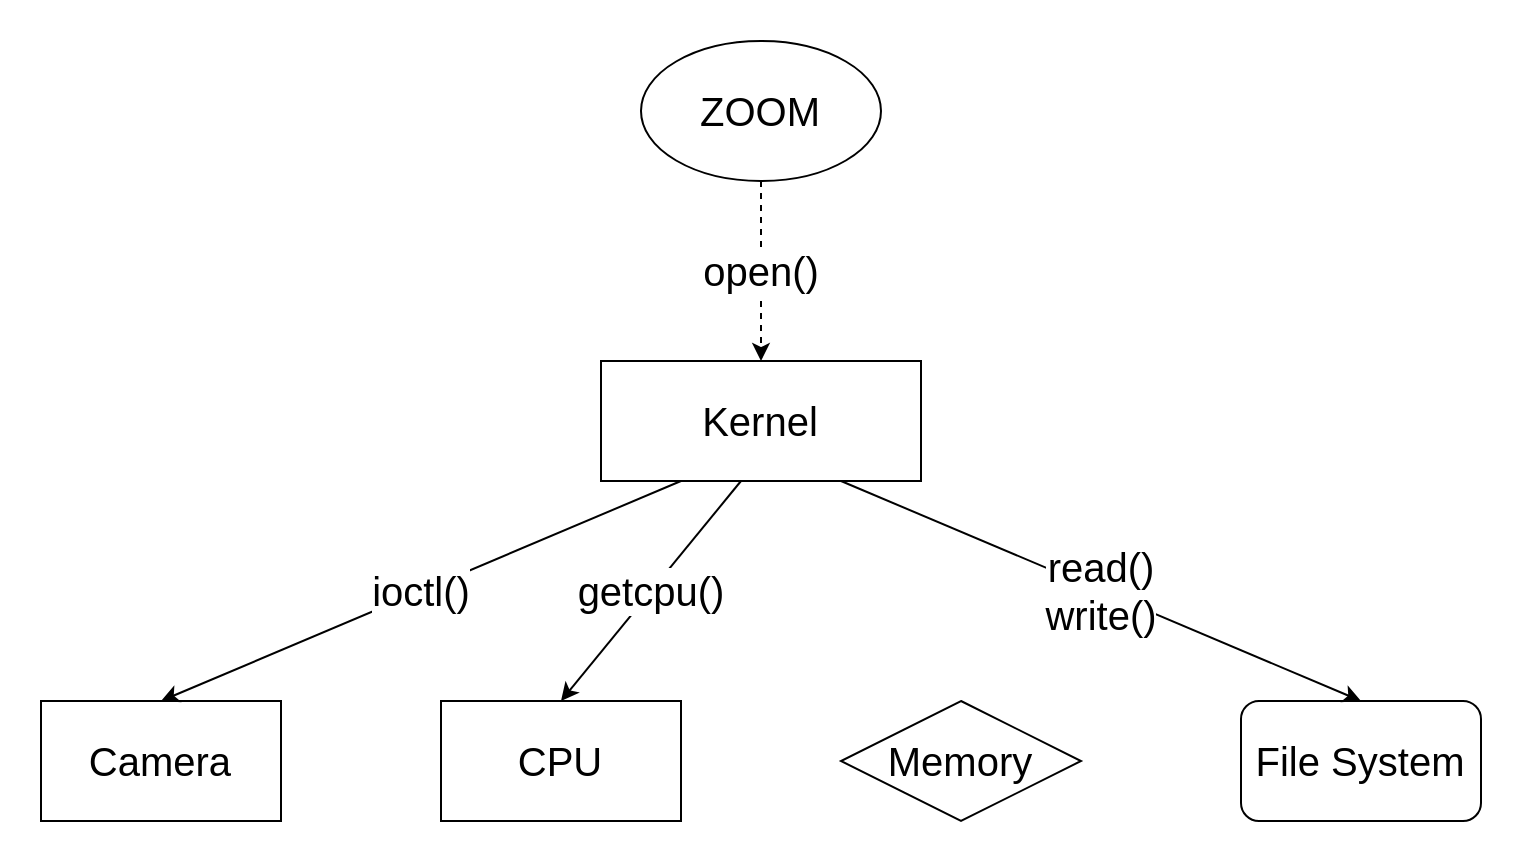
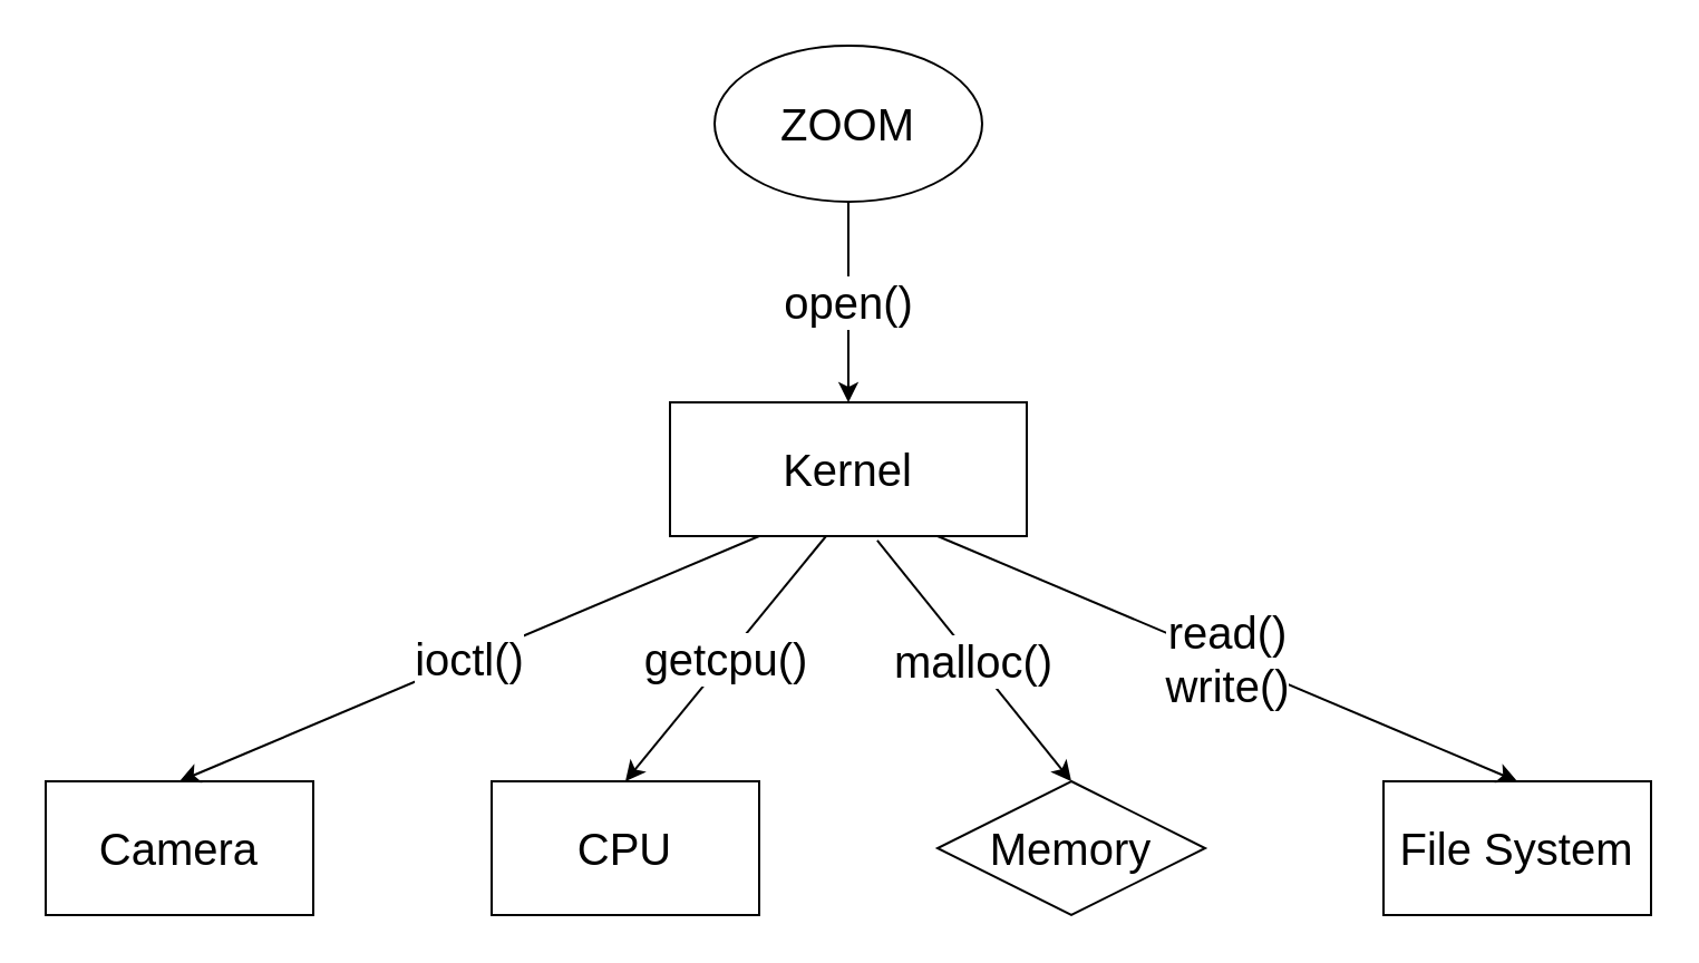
  <mxCell id="0" />
  <mxCell id="1" parent="0" />
  <mxCell id="2" value="&lt;font style=&quot;font-size: 20px&quot;&gt;ZOOM&lt;/font&gt;" style="ellipse;whiteSpace=wrap;html=1;" parent="1" vertex="1"><mxGeometry x="320" y="20" width="120" height="70" as="geometry" /></mxCell>
  <mxCell id="3" value="Kernel" style="rounded=0;whiteSpace=wrap;html=1;fontSize=20;" parent="1" vertex="1"><mxGeometry x="300" y="180" width="160" height="60" as="geometry" /></mxCell>
  <mxCell id="4" value="Camera" style="rounded=0;whiteSpace=wrap;html=1;fontSize=20;" parent="1" vertex="1"><mxGeometry x="20" y="350" width="120" height="60" as="geometry" /></mxCell>
  <mxCell id="5" value="CPU" style="rounded=0;whiteSpace=wrap;html=1;fontSize=20;" parent="1" vertex="1"><mxGeometry x="220" y="350" width="120" height="60" as="geometry" /></mxCell>
  <mxCell id="6" value="Memory" style="rhombus;whiteSpace=wrap;html=1;fontSize=20;" parent="1" vertex="1"><mxGeometry x="420" y="350" width="120" height="60" as="geometry" /></mxCell>
- <mxCell id="7" value="File System" style="whiteSpace=wrap;html=1;fontSize=20;rounded=1;" parent="1" vertex="1"><mxGeometry x="620" y="350" width="120" height="60" as="geometry" /></mxCell>
- <mxCell id="8" value="open()" style="endArrow=classic;html=1;rounded=0;fontSize=20;exitX=0.5;exitY=1;exitDx=0;exitDy=0;entryX=0.5;entryY=0;entryDx=0;entryDy=0;dashed=1;" parent="1" source="2" target="3" edge="1"><mxGeometry width="50" height="50" relative="1" as="geometry"><mxPoint x="360" y="300" as="sourcePoint" /><mxPoint x="410" y="250" as="targetPoint" /></mxGeometry></mxCell>
+ <mxCell id="7" value="File System" style="rounded=0;whiteSpace=wrap;html=1;fontSize=20;" parent="1" vertex="1"><mxGeometry x="620" y="350" width="120" height="60" as="geometry" /></mxCell>
+ <mxCell id="8" value="open()" style="endArrow=classic;html=1;rounded=0;fontSize=20;exitX=0.5;exitY=1;exitDx=0;exitDy=0;entryX=0.5;entryY=0;entryDx=0;entryDy=0;" parent="1" source="2" target="3" edge="1"><mxGeometry width="50" height="50" relative="1" as="geometry"><mxPoint x="360" y="300" as="sourcePoint" /><mxPoint x="410" y="250" as="targetPoint" /></mxGeometry></mxCell>
  <mxCell id="9" value="read()&lt;br&gt;write()" style="endArrow=classic;html=1;rounded=0;fontSize=20;entryX=0.5;entryY=0;entryDx=0;entryDy=0;" parent="1" target="7" edge="1"><mxGeometry width="50" height="50" relative="1" as="geometry"><mxPoint x="420" y="240" as="sourcePoint" /><mxPoint x="410" y="250" as="targetPoint" /></mxGeometry></mxCell>
+ <mxCell id="10" value="malloc()" style="endArrow=classic;html=1;rounded=0;fontSize=20;entryX=0.5;entryY=0;entryDx=0;entryDy=0;exitX=0.581;exitY=1.033;exitDx=0;exitDy=0;exitPerimeter=0;" parent="1" source="3" target="6" edge="1"><mxGeometry width="50" height="50" relative="1" as="geometry"><mxPoint x="410" y="242" as="sourcePoint" /><mxPoint x="642" y="350" as="targetPoint" /></mxGeometry></mxCell>
  <mxCell id="11" value="getcpu()" style="endArrow=classic;html=1;rounded=0;fontSize=20;entryX=0.5;entryY=0;entryDx=0;entryDy=0;exitX=0.75;exitY=1;exitDx=0;exitDy=0;" parent="1" target="5" edge="1"><mxGeometry width="50" height="50" relative="1" as="geometry"><mxPoint x="370" y="240" as="sourcePoint" /><mxPoint x="430" y="350" as="targetPoint" /></mxGeometry></mxCell>
  <mxCell id="12" value="ioctl()" style="endArrow=classic;html=1;rounded=0;fontSize=20;entryX=0.5;entryY=0;entryDx=0;entryDy=0;" parent="1" edge="1"><mxGeometry width="50" height="50" relative="1" as="geometry"><mxPoint x="340" y="240" as="sourcePoint" /><mxPoint x="80" y="350" as="targetPoint" /></mxGeometry></mxCell>
